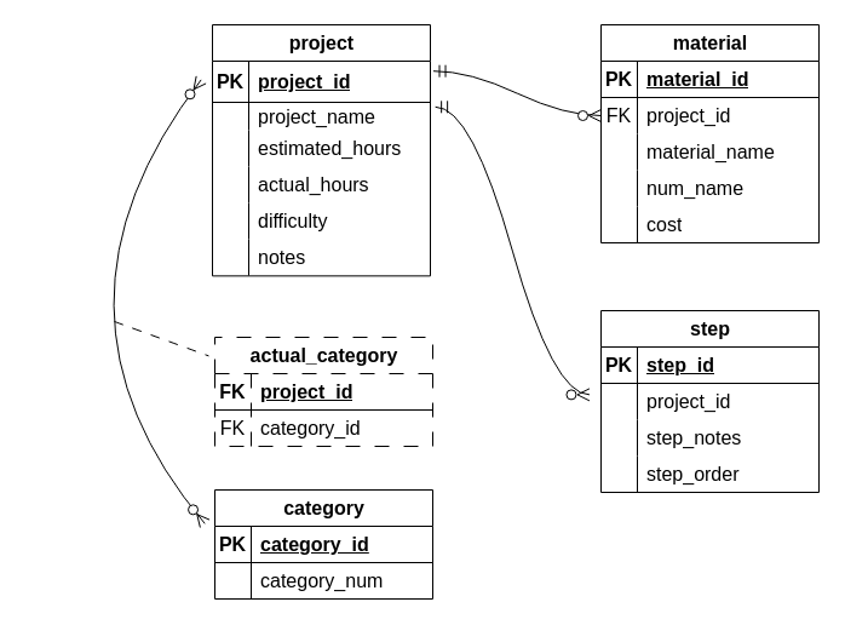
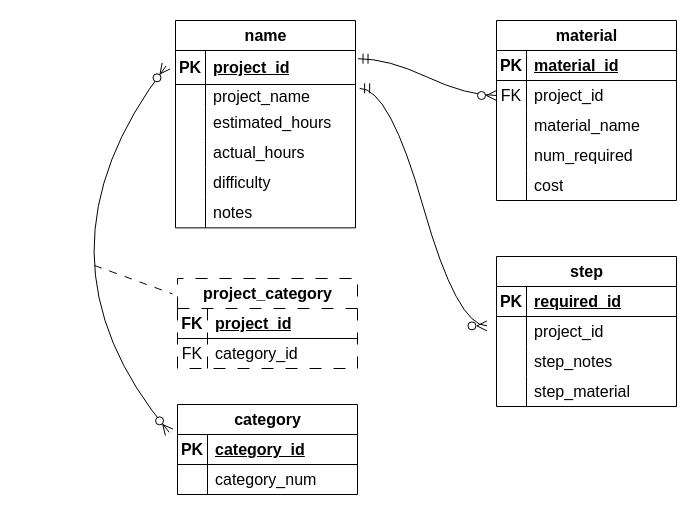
  <mxCell id="0" />
  <mxCell id="1" parent="0" />
- <mxCell id="2" value="project" style="shape=table;startSize=30;container=1;collapsible=1;childLayout=tableLayout;fixedRows=1;rowLines=0;fontStyle=1;align=center;resizeLast=1;html=1;fontSize=16;" vertex="1" parent="1"><mxGeometry x="175" y="20" width="180" height="207.35" as="geometry" /></mxCell>
+ <mxCell id="2" value="name" style="shape=table;startSize=30;container=1;collapsible=1;childLayout=tableLayout;fixedRows=1;rowLines=0;fontStyle=1;align=center;resizeLast=1;html=1;fontSize=16;" vertex="1" parent="1"><mxGeometry x="175" y="20" width="180" height="207.35" as="geometry" /></mxCell>
  <mxCell id="3" value="" style="shape=tableRow;horizontal=0;startSize=0;swimlaneHead=0;swimlaneBody=0;fillColor=none;collapsible=0;dropTarget=0;points=[[0,0.5],[1,0.5]];portConstraint=eastwest;top=0;left=0;right=0;bottom=1;fontSize=16;" vertex="1" parent="2"><mxGeometry y="30" width="180" height="34" as="geometry" /></mxCell>
  <mxCell id="4" value="PK" style="shape=partialRectangle;connectable=0;fillColor=none;top=0;left=0;bottom=0;right=0;fontStyle=1;overflow=hidden;whiteSpace=wrap;html=1;fontSize=16;" vertex="1" parent="3"><mxGeometry width="30" height="34" as="geometry"><mxRectangle width="30" height="34" as="alternateBounds" /></mxGeometry></mxCell>
  <mxCell id="5" value="project_id" style="shape=partialRectangle;connectable=0;fillColor=none;top=0;left=0;bottom=0;right=0;align=left;spacingLeft=6;fontStyle=5;overflow=hidden;whiteSpace=wrap;html=1;fontSize=16;" vertex="1" parent="3"><mxGeometry x="30" width="150" height="34" as="geometry"><mxRectangle width="150" height="34" as="alternateBounds" /></mxGeometry></mxCell>
  <mxCell id="6" value="" style="shape=tableRow;horizontal=0;startSize=0;swimlaneHead=0;swimlaneBody=0;fillColor=none;collapsible=0;dropTarget=0;points=[[0,0.5],[1,0.5]];portConstraint=eastwest;top=0;left=0;right=0;bottom=0;fontSize=16;" vertex="1" parent="2"><mxGeometry y="64" width="180" height="23" as="geometry" /></mxCell>
  <mxCell id="7" value="" style="shape=partialRectangle;connectable=0;fillColor=none;top=0;left=0;bottom=0;right=0;editable=1;overflow=hidden;whiteSpace=wrap;html=1;fontSize=16;" vertex="1" parent="6"><mxGeometry width="30" height="23" as="geometry"><mxRectangle width="30" height="23" as="alternateBounds" /></mxGeometry></mxCell>
  <mxCell id="8" value="project_name" style="shape=partialRectangle;connectable=0;fillColor=none;top=0;left=0;bottom=0;right=0;align=left;spacingLeft=6;overflow=hidden;whiteSpace=wrap;html=1;fontSize=16;" vertex="1" parent="6"><mxGeometry x="30" width="150" height="23" as="geometry"><mxRectangle width="150" height="23" as="alternateBounds" /></mxGeometry></mxCell>
  <mxCell id="9" value="" style="shape=tableRow;horizontal=0;startSize=0;swimlaneHead=0;swimlaneBody=0;fillColor=none;collapsible=0;dropTarget=0;points=[[0,0.5],[1,0.5]];portConstraint=eastwest;top=0;left=0;right=0;bottom=0;fontSize=16;" vertex="1" parent="2"><mxGeometry y="87" width="180" height="30" as="geometry" /></mxCell>
  <mxCell id="10" value="" style="shape=partialRectangle;connectable=0;fillColor=none;top=0;left=0;bottom=0;right=0;editable=1;overflow=hidden;whiteSpace=wrap;html=1;fontSize=16;" vertex="1" parent="9"><mxGeometry width="30" height="30" as="geometry"><mxRectangle width="30" height="30" as="alternateBounds" /></mxGeometry></mxCell>
  <mxCell id="11" value="estimated_hours" style="shape=partialRectangle;connectable=0;fillColor=none;top=0;left=0;bottom=0;right=0;align=left;spacingLeft=6;overflow=hidden;whiteSpace=wrap;html=1;fontSize=16;" vertex="1" parent="9"><mxGeometry x="30" width="150" height="30" as="geometry"><mxRectangle width="150" height="30" as="alternateBounds" /></mxGeometry></mxCell>
  <mxCell id="12" value="" style="shape=tableRow;horizontal=0;startSize=0;swimlaneHead=0;swimlaneBody=0;fillColor=none;collapsible=0;dropTarget=0;points=[[0,0.5],[1,0.5]];portConstraint=eastwest;top=0;left=0;right=0;bottom=0;fontSize=16;" vertex="1" parent="2"><mxGeometry y="117" width="180" height="30" as="geometry" /></mxCell>
  <mxCell id="13" value="" style="shape=partialRectangle;connectable=0;fillColor=none;top=0;left=0;bottom=0;right=0;editable=1;overflow=hidden;whiteSpace=wrap;html=1;fontSize=16;" vertex="1" parent="12"><mxGeometry width="30" height="30" as="geometry"><mxRectangle width="30" height="30" as="alternateBounds" /></mxGeometry></mxCell>
  <mxCell id="14" value="actual_hours" style="shape=partialRectangle;connectable=0;fillColor=none;top=0;left=0;bottom=0;right=0;align=left;spacingLeft=6;overflow=hidden;whiteSpace=wrap;html=1;fontSize=16;" vertex="1" parent="12"><mxGeometry x="30" width="150" height="30" as="geometry"><mxRectangle width="150" height="30" as="alternateBounds" /></mxGeometry></mxCell>
  <mxCell id="15" style="shape=tableRow;horizontal=0;startSize=0;swimlaneHead=0;swimlaneBody=0;fillColor=none;collapsible=0;dropTarget=0;points=[[0,0.5],[1,0.5]];portConstraint=eastwest;top=0;left=0;right=0;bottom=0;fontSize=16;" vertex="1" parent="2"><mxGeometry y="147" width="180" height="30" as="geometry" /></mxCell>
  <mxCell id="16" style="shape=partialRectangle;connectable=0;fillColor=none;top=0;left=0;bottom=0;right=0;editable=1;overflow=hidden;whiteSpace=wrap;html=1;fontSize=16;" vertex="1" parent="15"><mxGeometry width="30" height="30" as="geometry"><mxRectangle width="30" height="30" as="alternateBounds" /></mxGeometry></mxCell>
  <mxCell id="17" value="difficulty" style="shape=partialRectangle;connectable=0;fillColor=none;top=0;left=0;bottom=0;right=0;align=left;spacingLeft=6;overflow=hidden;whiteSpace=wrap;html=1;fontSize=16;" vertex="1" parent="15"><mxGeometry x="30" width="150" height="30" as="geometry"><mxRectangle width="150" height="30" as="alternateBounds" /></mxGeometry></mxCell>
  <mxCell id="18" style="shape=tableRow;horizontal=0;startSize=0;swimlaneHead=0;swimlaneBody=0;fillColor=none;collapsible=0;dropTarget=0;points=[[0,0.5],[1,0.5]];portConstraint=eastwest;top=0;left=0;right=0;bottom=0;fontSize=16;" vertex="1" parent="2"><mxGeometry y="177" width="180" height="30" as="geometry" /></mxCell>
  <mxCell id="19" style="shape=partialRectangle;connectable=0;fillColor=none;top=0;left=0;bottom=0;right=0;editable=1;overflow=hidden;whiteSpace=wrap;html=1;fontSize=16;" vertex="1" parent="18"><mxGeometry width="30" height="30" as="geometry"><mxRectangle width="30" height="30" as="alternateBounds" /></mxGeometry></mxCell>
  <mxCell id="20" value="notes" style="shape=partialRectangle;connectable=0;fillColor=none;top=0;left=0;bottom=0;right=0;align=left;spacingLeft=6;overflow=hidden;whiteSpace=wrap;html=1;fontSize=16;" vertex="1" parent="18"><mxGeometry x="30" width="150" height="30" as="geometry"><mxRectangle width="150" height="30" as="alternateBounds" /></mxGeometry></mxCell>
- <mxCell id="21" value="actual_category" style="shape=table;startSize=30;container=1;collapsible=1;childLayout=tableLayout;fixedRows=1;rowLines=0;fontStyle=1;align=center;resizeLast=1;html=1;fontSize=16;dashed=1;dashPattern=12 12;" vertex="1" parent="1"><mxGeometry x="177" y="278" width="180" height="90" as="geometry" /></mxCell>
+ <mxCell id="21" value="project_category" style="shape=table;startSize=30;container=1;collapsible=1;childLayout=tableLayout;fixedRows=1;rowLines=0;fontStyle=1;align=center;resizeLast=1;html=1;fontSize=16;dashed=1;dashPattern=12 12;" vertex="1" parent="1"><mxGeometry x="177" y="278" width="180" height="90" as="geometry" /></mxCell>
  <mxCell id="22" value="" style="shape=tableRow;horizontal=0;startSize=0;swimlaneHead=0;swimlaneBody=0;fillColor=none;collapsible=0;dropTarget=0;points=[[0,0.5],[1,0.5]];portConstraint=eastwest;top=0;left=0;right=0;bottom=1;fontSize=16;" vertex="1" parent="21"><mxGeometry y="30" width="180" height="30" as="geometry" /></mxCell>
  <mxCell id="23" value="FK" style="shape=partialRectangle;connectable=0;fillColor=none;top=0;left=0;bottom=0;right=0;fontStyle=1;overflow=hidden;whiteSpace=wrap;html=1;fontSize=16;" vertex="1" parent="22"><mxGeometry width="30" height="30" as="geometry"><mxRectangle width="30" height="30" as="alternateBounds" /></mxGeometry></mxCell>
  <mxCell id="24" value="project_id" style="shape=partialRectangle;connectable=0;fillColor=none;top=0;left=0;bottom=0;right=0;align=left;spacingLeft=6;fontStyle=5;overflow=hidden;whiteSpace=wrap;html=1;fontSize=16;" vertex="1" parent="22"><mxGeometry x="30" width="150" height="30" as="geometry"><mxRectangle width="150" height="30" as="alternateBounds" /></mxGeometry></mxCell>
  <mxCell id="25" value="" style="shape=tableRow;horizontal=0;startSize=0;swimlaneHead=0;swimlaneBody=0;fillColor=none;collapsible=0;dropTarget=0;points=[[0,0.5],[1,0.5]];portConstraint=eastwest;top=0;left=0;right=0;bottom=0;fontSize=16;" vertex="1" parent="21"><mxGeometry y="60" width="180" height="30" as="geometry" /></mxCell>
  <mxCell id="26" value="FK" style="shape=partialRectangle;connectable=0;fillColor=none;top=0;left=0;bottom=0;right=0;editable=1;overflow=hidden;whiteSpace=wrap;html=1;fontSize=16;" vertex="1" parent="25"><mxGeometry width="30" height="30" as="geometry"><mxRectangle width="30" height="30" as="alternateBounds" /></mxGeometry></mxCell>
  <mxCell id="27" value="category_id" style="shape=partialRectangle;connectable=0;fillColor=none;top=0;left=0;bottom=0;right=0;align=left;spacingLeft=6;overflow=hidden;whiteSpace=wrap;html=1;fontSize=16;" vertex="1" parent="25"><mxGeometry x="30" width="150" height="30" as="geometry"><mxRectangle width="150" height="30" as="alternateBounds" /></mxGeometry></mxCell>
  <mxCell id="28" value="category" style="shape=table;startSize=30;container=1;collapsible=1;childLayout=tableLayout;fixedRows=1;rowLines=0;fontStyle=1;align=center;resizeLast=1;html=1;fontSize=16;" vertex="1" parent="1"><mxGeometry x="177" y="404" width="180" height="90" as="geometry" /></mxCell>
  <mxCell id="29" value="" style="shape=tableRow;horizontal=0;startSize=0;swimlaneHead=0;swimlaneBody=0;fillColor=none;collapsible=0;dropTarget=0;points=[[0,0.5],[1,0.5]];portConstraint=eastwest;top=0;left=0;right=0;bottom=1;fontSize=16;" vertex="1" parent="28"><mxGeometry y="30" width="180" height="30" as="geometry" /></mxCell>
  <mxCell id="30" value="PK" style="shape=partialRectangle;connectable=0;fillColor=none;top=0;left=0;bottom=0;right=0;fontStyle=1;overflow=hidden;whiteSpace=wrap;html=1;fontSize=16;" vertex="1" parent="29"><mxGeometry width="30" height="30" as="geometry"><mxRectangle width="30" height="30" as="alternateBounds" /></mxGeometry></mxCell>
  <mxCell id="31" value="category_id" style="shape=partialRectangle;connectable=0;fillColor=none;top=0;left=0;bottom=0;right=0;align=left;spacingLeft=6;fontStyle=5;overflow=hidden;whiteSpace=wrap;html=1;fontSize=16;" vertex="1" parent="29"><mxGeometry x="30" width="150" height="30" as="geometry"><mxRectangle width="150" height="30" as="alternateBounds" /></mxGeometry></mxCell>
  <mxCell id="32" value="" style="shape=tableRow;horizontal=0;startSize=0;swimlaneHead=0;swimlaneBody=0;fillColor=none;collapsible=0;dropTarget=0;points=[[0,0.5],[1,0.5]];portConstraint=eastwest;top=0;left=0;right=0;bottom=0;fontSize=16;" vertex="1" parent="28"><mxGeometry y="60" width="180" height="30" as="geometry" /></mxCell>
  <mxCell id="33" value="" style="shape=partialRectangle;connectable=0;fillColor=none;top=0;left=0;bottom=0;right=0;editable=1;overflow=hidden;whiteSpace=wrap;html=1;fontSize=16;" vertex="1" parent="32"><mxGeometry width="30" height="30" as="geometry"><mxRectangle width="30" height="30" as="alternateBounds" /></mxGeometry></mxCell>
  <mxCell id="34" value="category_num" style="shape=partialRectangle;connectable=0;fillColor=none;top=0;left=0;bottom=0;right=0;align=left;spacingLeft=6;overflow=hidden;whiteSpace=wrap;html=1;fontSize=16;" vertex="1" parent="32"><mxGeometry x="30" width="150" height="30" as="geometry"><mxRectangle width="150" height="30" as="alternateBounds" /></mxGeometry></mxCell>
  <mxCell id="35" value="material" style="shape=table;startSize=30;container=1;collapsible=1;childLayout=tableLayout;fixedRows=1;rowLines=0;fontStyle=1;align=center;resizeLast=1;html=1;fontSize=16;" vertex="1" parent="1"><mxGeometry x="496" y="20" width="180" height="180" as="geometry" /></mxCell>
  <mxCell id="36" value="" style="shape=tableRow;horizontal=0;startSize=0;swimlaneHead=0;swimlaneBody=0;fillColor=none;collapsible=0;dropTarget=0;points=[[0,0.5],[1,0.5]];portConstraint=eastwest;top=0;left=0;right=0;bottom=1;fontSize=16;" vertex="1" parent="35"><mxGeometry y="30" width="180" height="30" as="geometry" /></mxCell>
  <mxCell id="37" value="PK" style="shape=partialRectangle;connectable=0;fillColor=none;top=0;left=0;bottom=0;right=0;fontStyle=1;overflow=hidden;whiteSpace=wrap;html=1;fontSize=16;" vertex="1" parent="36"><mxGeometry width="30" height="30" as="geometry"><mxRectangle width="30" height="30" as="alternateBounds" /></mxGeometry></mxCell>
  <mxCell id="38" value="material_id" style="shape=partialRectangle;connectable=0;fillColor=none;top=0;left=0;bottom=0;right=0;align=left;spacingLeft=6;fontStyle=5;overflow=hidden;whiteSpace=wrap;html=1;fontSize=16;" vertex="1" parent="36"><mxGeometry x="30" width="150" height="30" as="geometry"><mxRectangle width="150" height="30" as="alternateBounds" /></mxGeometry></mxCell>
  <mxCell id="39" value="" style="shape=tableRow;horizontal=0;startSize=0;swimlaneHead=0;swimlaneBody=0;fillColor=none;collapsible=0;dropTarget=0;points=[[0,0.5],[1,0.5]];portConstraint=eastwest;top=0;left=0;right=0;bottom=0;fontSize=16;" vertex="1" parent="35"><mxGeometry y="60" width="180" height="30" as="geometry" /></mxCell>
  <mxCell id="40" value="FK" style="shape=partialRectangle;connectable=0;fillColor=none;top=0;left=0;bottom=0;right=0;editable=1;overflow=hidden;whiteSpace=wrap;html=1;fontSize=16;" vertex="1" parent="39"><mxGeometry width="30" height="30" as="geometry"><mxRectangle width="30" height="30" as="alternateBounds" /></mxGeometry></mxCell>
  <mxCell id="41" value="project_id" style="shape=partialRectangle;connectable=0;fillColor=none;top=0;left=0;bottom=0;right=0;align=left;spacingLeft=6;overflow=hidden;whiteSpace=wrap;html=1;fontSize=16;" vertex="1" parent="39"><mxGeometry x="30" width="150" height="30" as="geometry"><mxRectangle width="150" height="30" as="alternateBounds" /></mxGeometry></mxCell>
  <mxCell id="42" value="" style="shape=tableRow;horizontal=0;startSize=0;swimlaneHead=0;swimlaneBody=0;fillColor=none;collapsible=0;dropTarget=0;points=[[0,0.5],[1,0.5]];portConstraint=eastwest;top=0;left=0;right=0;bottom=0;fontSize=16;" vertex="1" parent="35"><mxGeometry y="90" width="180" height="30" as="geometry" /></mxCell>
  <mxCell id="43" value="" style="shape=partialRectangle;connectable=0;fillColor=none;top=0;left=0;bottom=0;right=0;editable=1;overflow=hidden;whiteSpace=wrap;html=1;fontSize=16;" vertex="1" parent="42"><mxGeometry width="30" height="30" as="geometry"><mxRectangle width="30" height="30" as="alternateBounds" /></mxGeometry></mxCell>
  <mxCell id="44" value="material_name" style="shape=partialRectangle;connectable=0;fillColor=none;top=0;left=0;bottom=0;right=0;align=left;spacingLeft=6;overflow=hidden;whiteSpace=wrap;html=1;fontSize=16;" vertex="1" parent="42"><mxGeometry x="30" width="150" height="30" as="geometry"><mxRectangle width="150" height="30" as="alternateBounds" /></mxGeometry></mxCell>
  <mxCell id="45" value="" style="shape=tableRow;horizontal=0;startSize=0;swimlaneHead=0;swimlaneBody=0;fillColor=none;collapsible=0;dropTarget=0;points=[[0,0.5],[1,0.5]];portConstraint=eastwest;top=0;left=0;right=0;bottom=0;fontSize=16;" vertex="1" parent="35"><mxGeometry y="120" width="180" height="30" as="geometry" /></mxCell>
  <mxCell id="46" value="" style="shape=partialRectangle;connectable=0;fillColor=none;top=0;left=0;bottom=0;right=0;editable=1;overflow=hidden;whiteSpace=wrap;html=1;fontSize=16;" vertex="1" parent="45"><mxGeometry width="30" height="30" as="geometry"><mxRectangle width="30" height="30" as="alternateBounds" /></mxGeometry></mxCell>
- <mxCell id="47" value="num_name" style="shape=partialRectangle;connectable=0;fillColor=none;top=0;left=0;bottom=0;right=0;align=left;spacingLeft=6;overflow=hidden;whiteSpace=wrap;html=1;fontSize=16;" vertex="1" parent="45"><mxGeometry x="30" width="150" height="30" as="geometry"><mxRectangle width="150" height="30" as="alternateBounds" /></mxGeometry></mxCell>
+ <mxCell id="47" value="num_required" style="shape=partialRectangle;connectable=0;fillColor=none;top=0;left=0;bottom=0;right=0;align=left;spacingLeft=6;overflow=hidden;whiteSpace=wrap;html=1;fontSize=16;" vertex="1" parent="45"><mxGeometry x="30" width="150" height="30" as="geometry"><mxRectangle width="150" height="30" as="alternateBounds" /></mxGeometry></mxCell>
  <mxCell id="48" style="shape=tableRow;horizontal=0;startSize=0;swimlaneHead=0;swimlaneBody=0;fillColor=none;collapsible=0;dropTarget=0;points=[[0,0.5],[1,0.5]];portConstraint=eastwest;top=0;left=0;right=0;bottom=0;fontSize=16;" vertex="1" parent="35"><mxGeometry y="150" width="180" height="30" as="geometry" /></mxCell>
  <mxCell id="49" style="shape=partialRectangle;connectable=0;fillColor=none;top=0;left=0;bottom=0;right=0;editable=1;overflow=hidden;whiteSpace=wrap;html=1;fontSize=16;" vertex="1" parent="48"><mxGeometry width="30" height="30" as="geometry"><mxRectangle width="30" height="30" as="alternateBounds" /></mxGeometry></mxCell>
  <mxCell id="50" value="cost" style="shape=partialRectangle;connectable=0;fillColor=none;top=0;left=0;bottom=0;right=0;align=left;spacingLeft=6;overflow=hidden;whiteSpace=wrap;html=1;fontSize=16;" vertex="1" parent="48"><mxGeometry x="30" width="150" height="30" as="geometry"><mxRectangle width="150" height="30" as="alternateBounds" /></mxGeometry></mxCell>
  <mxCell id="51" value="step" style="shape=table;startSize=30;container=1;collapsible=1;childLayout=tableLayout;fixedRows=1;rowLines=0;fontStyle=1;align=center;resizeLast=1;html=1;fontSize=16;" vertex="1" parent="1"><mxGeometry x="496" y="256" width="180" height="150" as="geometry" /></mxCell>
  <mxCell id="52" value="" style="shape=tableRow;horizontal=0;startSize=0;swimlaneHead=0;swimlaneBody=0;fillColor=none;collapsible=0;dropTarget=0;points=[[0,0.5],[1,0.5]];portConstraint=eastwest;top=0;left=0;right=0;bottom=1;fontSize=16;" vertex="1" parent="51"><mxGeometry y="30" width="180" height="30" as="geometry" /></mxCell>
  <mxCell id="53" value="PK" style="shape=partialRectangle;connectable=0;fillColor=none;top=0;left=0;bottom=0;right=0;fontStyle=1;overflow=hidden;whiteSpace=wrap;html=1;fontSize=16;" vertex="1" parent="52"><mxGeometry width="30" height="30" as="geometry"><mxRectangle width="30" height="30" as="alternateBounds" /></mxGeometry></mxCell>
- <mxCell id="54" value="step_id" style="shape=partialRectangle;connectable=0;fillColor=none;top=0;left=0;bottom=0;right=0;align=left;spacingLeft=6;fontStyle=5;overflow=hidden;whiteSpace=wrap;html=1;fontSize=16;" vertex="1" parent="52"><mxGeometry x="30" width="150" height="30" as="geometry"><mxRectangle width="150" height="30" as="alternateBounds" /></mxGeometry></mxCell>
+ <mxCell id="54" value="required_id" style="shape=partialRectangle;connectable=0;fillColor=none;top=0;left=0;bottom=0;right=0;align=left;spacingLeft=6;fontStyle=5;overflow=hidden;whiteSpace=wrap;html=1;fontSize=16;" vertex="1" parent="52"><mxGeometry x="30" width="150" height="30" as="geometry"><mxRectangle width="150" height="30" as="alternateBounds" /></mxGeometry></mxCell>
  <mxCell id="55" value="" style="shape=tableRow;horizontal=0;startSize=0;swimlaneHead=0;swimlaneBody=0;fillColor=none;collapsible=0;dropTarget=0;points=[[0,0.5],[1,0.5]];portConstraint=eastwest;top=0;left=0;right=0;bottom=0;fontSize=16;" vertex="1" parent="51"><mxGeometry y="60" width="180" height="30" as="geometry" /></mxCell>
  <mxCell id="56" value="" style="shape=partialRectangle;connectable=0;fillColor=none;top=0;left=0;bottom=0;right=0;editable=1;overflow=hidden;whiteSpace=wrap;html=1;fontSize=16;" vertex="1" parent="55"><mxGeometry width="30" height="30" as="geometry"><mxRectangle width="30" height="30" as="alternateBounds" /></mxGeometry></mxCell>
  <mxCell id="57" value="project_id" style="shape=partialRectangle;connectable=0;fillColor=none;top=0;left=0;bottom=0;right=0;align=left;spacingLeft=6;overflow=hidden;whiteSpace=wrap;html=1;fontSize=16;" vertex="1" parent="55"><mxGeometry x="30" width="150" height="30" as="geometry"><mxRectangle width="150" height="30" as="alternateBounds" /></mxGeometry></mxCell>
  <mxCell id="58" value="" style="shape=tableRow;horizontal=0;startSize=0;swimlaneHead=0;swimlaneBody=0;fillColor=none;collapsible=0;dropTarget=0;points=[[0,0.5],[1,0.5]];portConstraint=eastwest;top=0;left=0;right=0;bottom=0;fontSize=16;" vertex="1" parent="51"><mxGeometry y="90" width="180" height="30" as="geometry" /></mxCell>
  <mxCell id="59" value="" style="shape=partialRectangle;connectable=0;fillColor=none;top=0;left=0;bottom=0;right=0;editable=1;overflow=hidden;whiteSpace=wrap;html=1;fontSize=16;" vertex="1" parent="58"><mxGeometry width="30" height="30" as="geometry"><mxRectangle width="30" height="30" as="alternateBounds" /></mxGeometry></mxCell>
  <mxCell id="60" value="step_notes" style="shape=partialRectangle;connectable=0;fillColor=none;top=0;left=0;bottom=0;right=0;align=left;spacingLeft=6;overflow=hidden;whiteSpace=wrap;html=1;fontSize=16;" vertex="1" parent="58"><mxGeometry x="30" width="150" height="30" as="geometry"><mxRectangle width="150" height="30" as="alternateBounds" /></mxGeometry></mxCell>
  <mxCell id="61" value="" style="shape=tableRow;horizontal=0;startSize=0;swimlaneHead=0;swimlaneBody=0;fillColor=none;collapsible=0;dropTarget=0;points=[[0,0.5],[1,0.5]];portConstraint=eastwest;top=0;left=0;right=0;bottom=0;fontSize=16;" vertex="1" parent="51"><mxGeometry y="120" width="180" height="30" as="geometry" /></mxCell>
  <mxCell id="62" value="" style="shape=partialRectangle;connectable=0;fillColor=none;top=0;left=0;bottom=0;right=0;editable=1;overflow=hidden;whiteSpace=wrap;html=1;fontSize=16;" vertex="1" parent="61"><mxGeometry width="30" height="30" as="geometry"><mxRectangle width="30" height="30" as="alternateBounds" /></mxGeometry></mxCell>
- <mxCell id="63" value="step_order" style="shape=partialRectangle;connectable=0;fillColor=none;top=0;left=0;bottom=0;right=0;align=left;spacingLeft=6;overflow=hidden;whiteSpace=wrap;html=1;fontSize=16;" vertex="1" parent="61"><mxGeometry x="30" width="150" height="30" as="geometry"><mxRectangle width="150" height="30" as="alternateBounds" /></mxGeometry></mxCell>
+ <mxCell id="63" value="step_material" style="shape=partialRectangle;connectable=0;fillColor=none;top=0;left=0;bottom=0;right=0;align=left;spacingLeft=6;overflow=hidden;whiteSpace=wrap;html=1;fontSize=16;" vertex="1" parent="61"><mxGeometry x="30" width="150" height="30" as="geometry"><mxRectangle width="150" height="30" as="alternateBounds" /></mxGeometry></mxCell>
  <mxCell id="64" value="" style="fontSize=12;html=1;endArrow=ERzeroToMany;endFill=1;startArrow=ERzeroToMany;startSize=8;endSize=8;entryX=-0.052;entryY=0.453;entryDx=0;entryDy=0;entryPerimeter=0;exitX=-0.046;exitY=-0.073;exitDx=0;exitDy=0;exitPerimeter=0;curved=1;" edge="1" parent="1" source="29" target="3"><mxGeometry width="100" height="100" relative="1" as="geometry"><mxPoint x="492" y="293" as="sourcePoint" /><mxPoint x="592" y="193" as="targetPoint" /><Array as="points"><mxPoint x="20" y="255" /></Array></mxGeometry></mxCell>
  <mxCell id="65" value="" style="edgeStyle=entityRelationEdgeStyle;fontSize=12;html=1;endArrow=ERzeroToMany;startArrow=ERmandOne;rounded=0;startSize=8;endSize=8;curved=1;exitX=1.023;exitY=0.165;exitDx=0;exitDy=0;exitPerimeter=0;entryX=-0.053;entryY=0.313;entryDx=0;entryDy=0;entryPerimeter=0;" edge="1" parent="1" source="6" target="55"><mxGeometry width="100" height="100" relative="1" as="geometry"><mxPoint x="492" y="293" as="sourcePoint" /><mxPoint x="592" y="193" as="targetPoint" /></mxGeometry></mxCell>
  <mxCell id="66" value="" style="edgeStyle=entityRelationEdgeStyle;fontSize=12;html=1;endArrow=ERzeroToMany;startArrow=ERmandOne;rounded=0;startSize=8;endSize=8;curved=1;exitX=1.014;exitY=0.241;exitDx=0;exitDy=0;exitPerimeter=0;entryX=0;entryY=0.5;entryDx=0;entryDy=0;" edge="1" parent="1" source="3" target="39"><mxGeometry width="100" height="100" relative="1" as="geometry"><mxPoint x="492" y="293" as="sourcePoint" /><mxPoint x="592" y="193" as="targetPoint" /><Array as="points"><mxPoint x="460" y="181" /></Array></mxGeometry></mxCell>
  <mxCell id="67" value="" style="endArrow=none;html=1;rounded=0;fontSize=12;startSize=8;endSize=8;curved=1;entryX=-0.028;entryY=0.171;entryDx=0;entryDy=0;entryPerimeter=0;dashed=1;dashPattern=8 8;" edge="1" parent="1" target="21"><mxGeometry relative="1" as="geometry"><mxPoint x="94" y="265" as="sourcePoint" /><mxPoint x="622" y="243" as="targetPoint" /></mxGeometry></mxCell>
